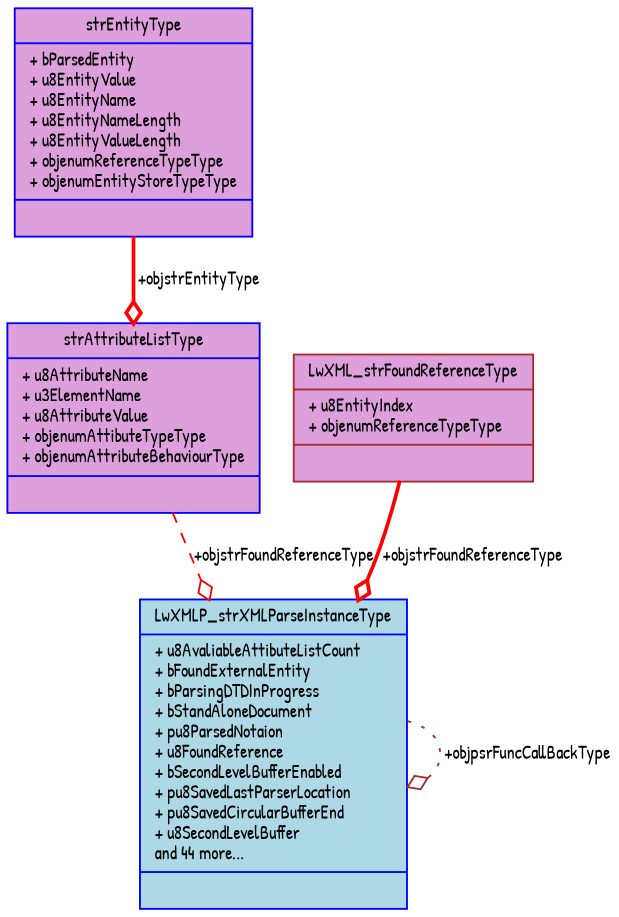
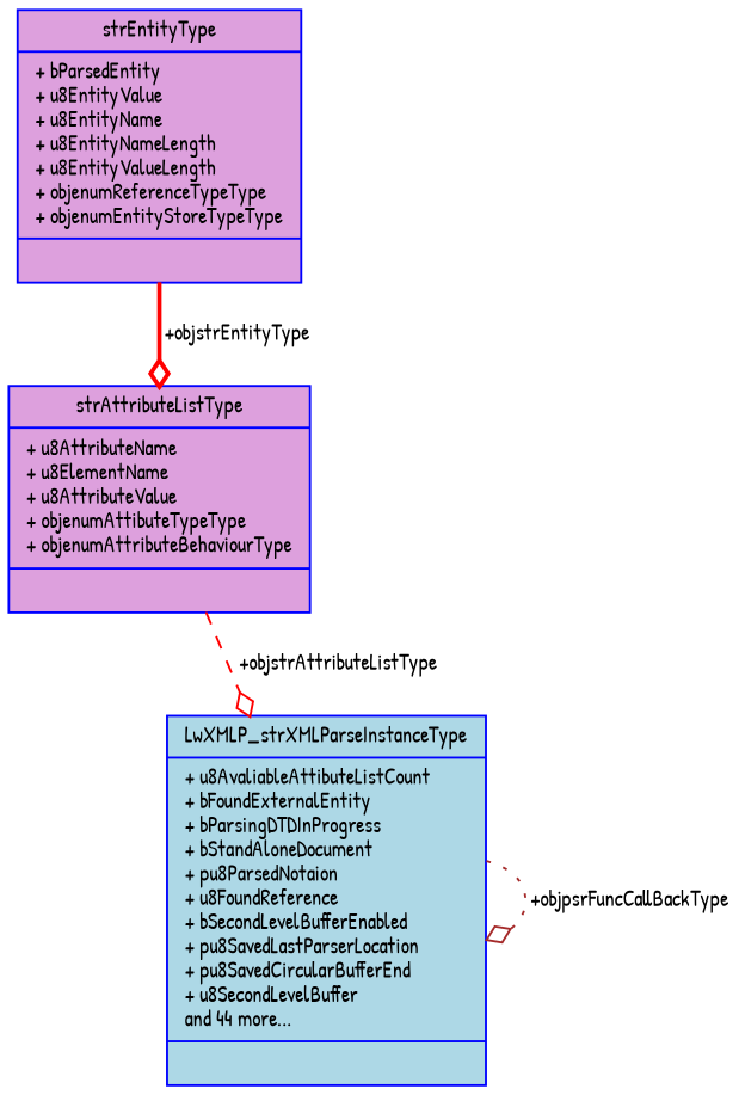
  digraph {
    fontname="Patrick Hand"
    node [color=blue fillcolor=plum fontname="Patrick Hand" fontsize=10 shape=record style=filled]
    edge [arrowhead=odiamond color=red fontname="Patrick Hand" fontsize=10 labelfontname=Helvetica labelfontsize=10 style=bold]
    n1 [fillcolor=lightblue fontcolor=black height=0.2 label="{LwXMLP_strXMLParseInstanceType\n|+ u8AvaliableAttibuteListCount\l+ bFoundExternalEntity\l+ bParsingDTDInProgress\l+ bStandAloneDocument\l+ pu8ParsedNotaion\l+ u8FoundReference\l+ bSecondLevelBufferEnabled\l+ pu8SavedLastParserLocation\l+ pu8SavedCircularBufferEnd\l+ u8SecondLevelBuffer\land 44 more...\l|}" width=0.4]
-   n2 [height=0.2 label="{strAttributeListType\n|+ u8AttributeName\l+ u3ElementName\l+ u8AttributeValue\l+ objenumAttibuteTypeType\l+ objenumAttributeBehaviourType\l|}" width=0.4]
-   n3 [color=brown height=0.2 label="{LwXML_strFoundReferenceType\n|+ u8EntityIndex\l+ objenumReferenceTypeType\l|}" width=0.4]
+   n2 [height=0.2 label="{strAttributeListType\n|+ u8AttributeName\l+ u8ElementName\l+ u8AttributeValue\l+ objenumAttibuteTypeType\l+ objenumAttributeBehaviourType\l|}" width=0.4]
    n4 [height=0.2 label="{strEntityType\n|+ bParsedEntity\l+ u8EntityValue\l+ u8EntityName\l+ u8EntityNameLength\l+ u8EntityValueLength\l+ objenumReferenceTypeType\l+ objenumEntityStoreTypeType\l|}" width=0.4]
    n1 -> n1 [color=brown label=" +objpsrFuncCallBackType" style=dotted]
-   n2 -> n1 [label=" +objstrFoundReferenceType" style=dashed]
-   n3 -> n1 [label=" +objstrFoundReferenceType"]
+   n2 -> n1 [label=" +objstrAttributeListType" style=dashed]
    n4 -> n2 [label=" +objstrEntityType"]
  }
